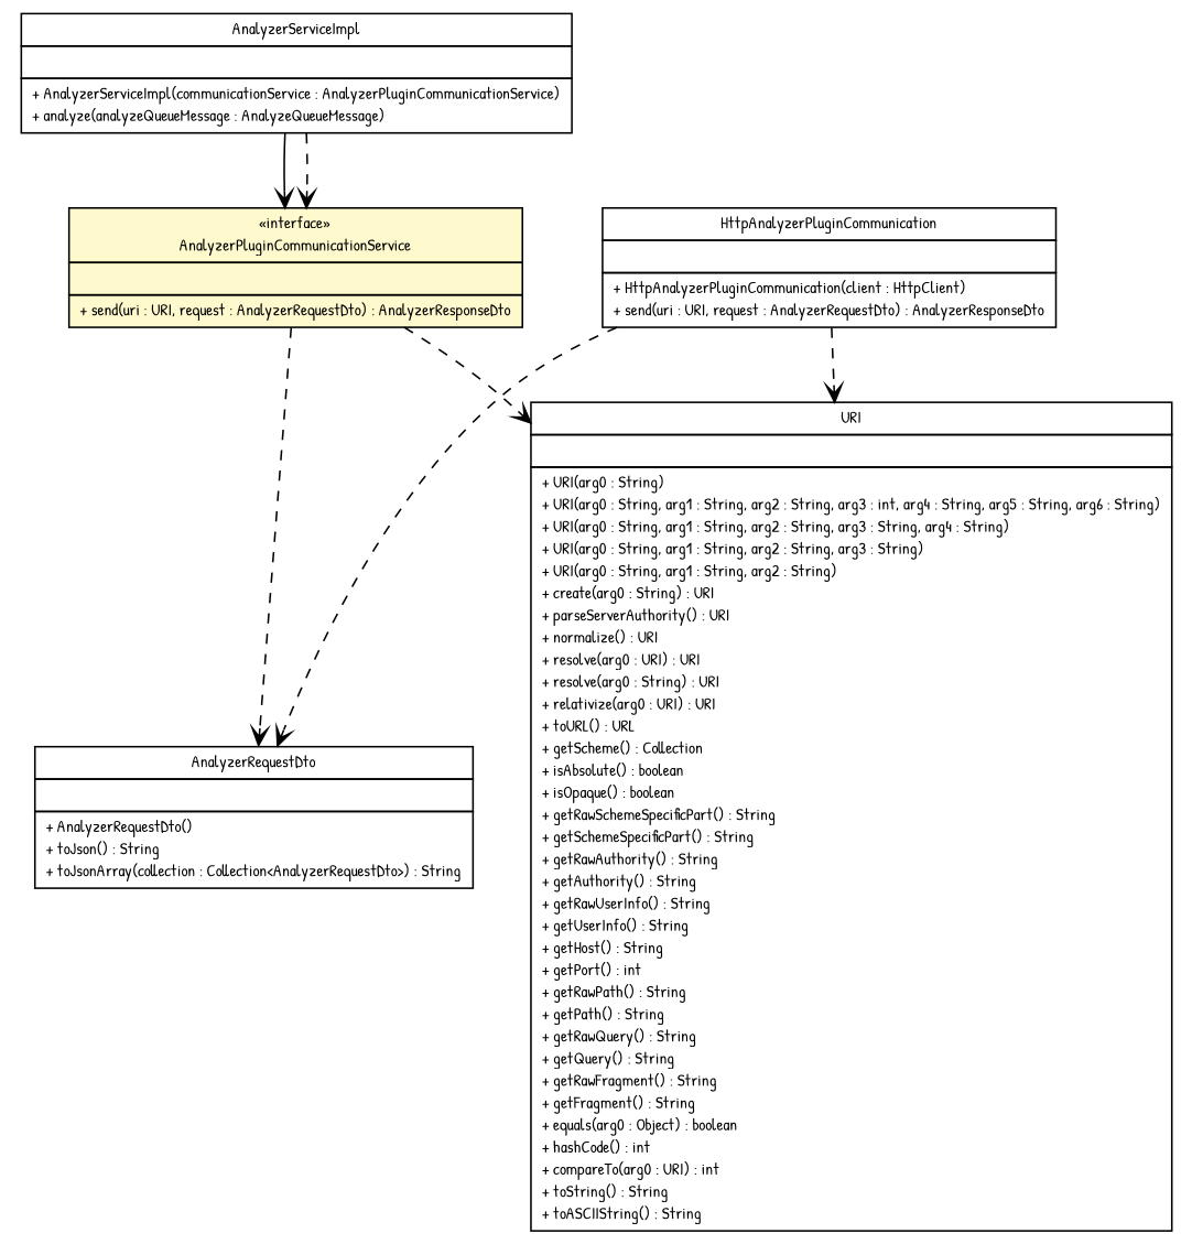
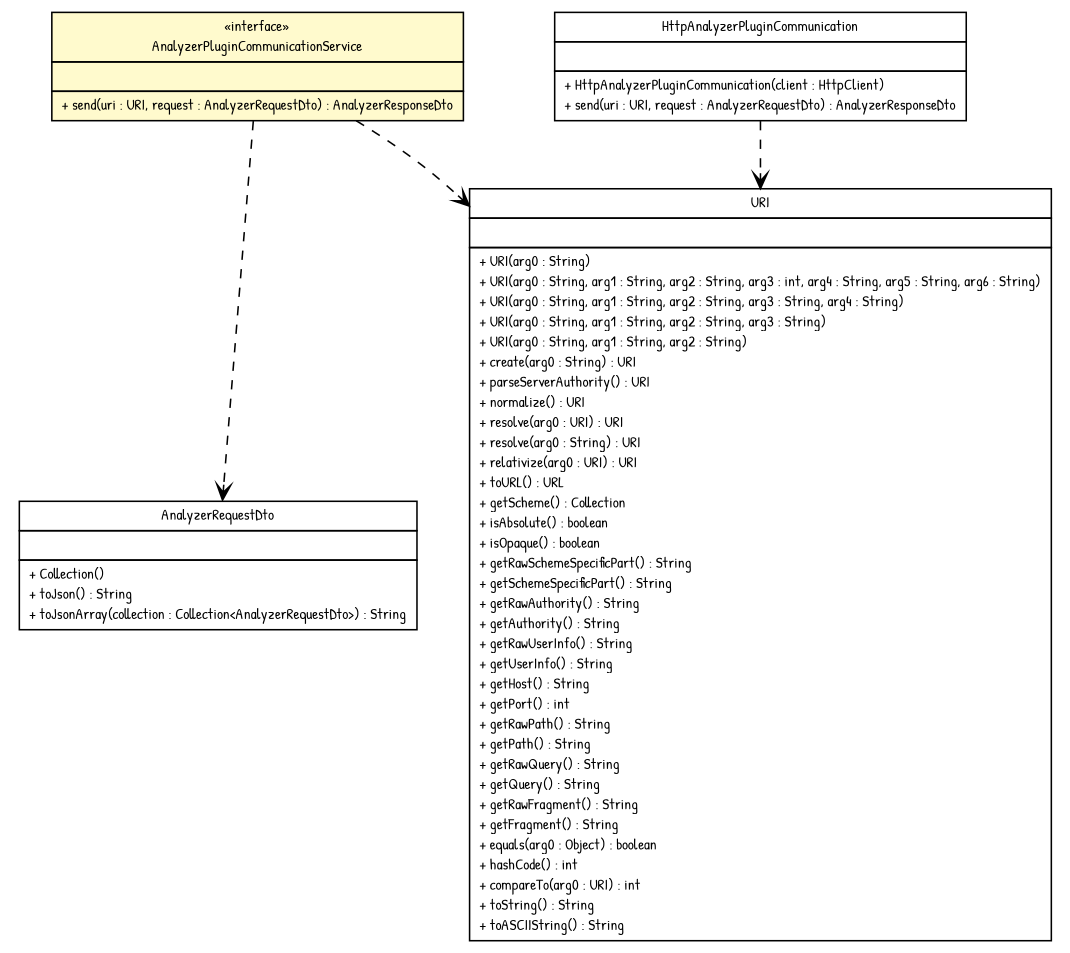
  digraph {
    fontname="Patrick Hand"
    nodesep=0.25
    ranksep=0.5
    node [fontcolor=black fontname="Patrick Hand" fontsize=10.0 shape=plaintext]
    edge [arrowhead=open color=black fontcolor=black fontname="Patrick Hand" fontsize=10.0 headport=p labelfontname=Helvetica labelfontsize=10 style=dashed tailport=p]
-   n1 [label=<<table title="net.sereneproject.collector.dto.AnalyzerRequestDto" border="0" cellborder="1" cellspacing="0" cellpadding="2" port="p" href="../dto/AnalyzerRequestDto.html"> 		<tr><td><table border="0" cellspacing="0" cellpadding="1"> <tr><td align="center" balign="center"> AnalyzerRequestDto </td></tr> 		</table></td></tr> 		<tr><td><table border="0" cellspacing="0" cellpadding="1"> <tr><td align="left" balign="left">  </td></tr> 		</table></td></tr> 		<tr><td><table border="0" cellspacing="0" cellpadding="1"> <tr><td align="left" balign="left"> + AnalyzerRequestDto() </td></tr> <tr><td align="left" balign="left"> + toJson() : String </td></tr> <tr><td align="left" balign="left"> + toJsonArray(collection : Collection&lt;AnalyzerRequestDto&gt;) : String </td></tr> 		</table></td></tr> 		</table>>]
+   n1 [label=<<table title="net.sereneproject.collector.dto.AnalyzerRequestDto" border="0" cellborder="1" cellspacing="0" cellpadding="2" port="p" href="../dto/AnalyzerRequestDto.html"> 		<tr><td><table border="0" cellspacing="0" cellpadding="1"> <tr><td align="center" balign="center"> AnalyzerRequestDto </td></tr> 		</table></td></tr> 		<tr><td><table border="0" cellspacing="0" cellpadding="1"> <tr><td align="left" balign="left">  </td></tr> 		</table></td></tr> 		<tr><td><table border="0" cellspacing="0" cellpadding="1"> <tr><td align="left" balign="left"> + Collection() </td></tr> <tr><td align="left" balign="left"> + toJson() : String </td></tr> <tr><td align="left" balign="left"> + toJsonArray(collection : Collection&lt;AnalyzerRequestDto&gt;) : String </td></tr> 		</table></td></tr> 		</table>>]
    n2 [label=<<table title="net.sereneproject.collector.service.AnalyzerPluginCommunicationService" border="0" cellborder="1" cellspacing="0" cellpadding="2" port="p" bgcolor="lemonChiffon" href="./AnalyzerPluginCommunicationService.html"> 		<tr><td><table border="0" cellspacing="0" cellpadding="1"> <tr><td align="center" balign="center"> &#171;interface&#187; </td></tr> <tr><td align="center" balign="center"> AnalyzerPluginCommunicationService </td></tr> 		</table></td></tr> 		<tr><td><table border="0" cellspacing="0" cellpadding="1"> <tr><td align="left" balign="left">  </td></tr> 		</table></td></tr> 		<tr><td><table border="0" cellspacing="0" cellpadding="1"> <tr><td align="left" balign="left"> + send(uri : URI, request : AnalyzerRequestDto) : AnalyzerResponseDto </td></tr> 		</table></td></tr> 		</table>>]
    n3 [label=<<table title="java.net.URI" border="0" cellborder="1" cellspacing="0" cellpadding="2" port="p" href="http://java.sun.com/j2se/1.4.2/docs/api/java/net/URI.html"> 		<tr><td><table border="0" cellspacing="0" cellpadding="1"> <tr><td align="center" balign="center"> URI </td></tr> 		</table></td></tr> 		<tr><td><table border="0" cellspacing="0" cellpadding="1"> <tr><td align="left" balign="left">  </td></tr> 		</table></td></tr> 		<tr><td><table border="0" cellspacing="0" cellpadding="1"> <tr><td align="left" balign="left"> + URI(arg0 : String) </td></tr> <tr><td align="left" balign="left"> + URI(arg0 : String, arg1 : String, arg2 : String, arg3 : int, arg4 : String, arg5 : String, arg6 : String) </td></tr> <tr><td align="left" balign="left"> + URI(arg0 : String, arg1 : String, arg2 : String, arg3 : String, arg4 : String) </td></tr> <tr><td align="left" balign="left"> + URI(arg0 : String, arg1 : String, arg2 : String, arg3 : String) </td></tr> <tr><td align="left" balign="left"> + URI(arg0 : String, arg1 : String, arg2 : String) </td></tr> <tr><td align="left" balign="left"> + create(arg0 : String) : URI </td></tr> <tr><td align="left" balign="left"> + parseServerAuthority() : URI </td></tr> <tr><td align="left" balign="left"> + normalize() : URI </td></tr> <tr><td align="left" balign="left"> + resolve(arg0 : URI) : URI </td></tr> <tr><td align="left" balign="left"> + resolve(arg0 : String) : URI </td></tr> <tr><td align="left" balign="left"> + relativize(arg0 : URI) : URI </td></tr> <tr><td align="left" balign="left"> + toURL() : URL </td></tr> <tr><td align="left" balign="left"> + getScheme() : Collection </td></tr> <tr><td align="left" balign="left"> + isAbsolute() : boolean </td></tr> <tr><td align="left" balign="left"> + isOpaque() : boolean </td></tr> <tr><td align="left" balign="left"> + getRawSchemeSpecificPart() : String </td></tr> <tr><td align="left" balign="left"> + getSchemeSpecificPart() : String </td></tr> <tr><td align="left" balign="left"> + getRawAuthority() : String </td></tr> <tr><td align="left" balign="left"> + getAuthority() : String </td></tr> <tr><td align="left" balign="left"> + getRawUserInfo() : String </td></tr> <tr><td align="left" balign="left"> + getUserInfo() : String </td></tr> <tr><td align="left" balign="left"> + getHost() : String </td></tr> <tr><td align="left" balign="left"> + getPort() : int </td></tr> <tr><td align="left" balign="left"> + getRawPath() : String </td></tr> <tr><td align="left" balign="left"> + getPath() : String </td></tr> <tr><td align="left" balign="left"> + getRawQuery() : String </td></tr> <tr><td align="left" balign="left"> + getQuery() : String </td></tr> <tr><td align="left" balign="left"> + getRawFragment() : String </td></tr> <tr><td align="left" balign="left"> + getFragment() : String </td></tr> <tr><td align="left" balign="left"> + equals(arg0 : Object) : boolean </td></tr> <tr><td align="left" balign="left"> + hashCode() : int </td></tr> <tr><td align="left" balign="left"> + compareTo(arg0 : URI) : int </td></tr> <tr><td align="left" balign="left"> + toString() : String </td></tr> <tr><td align="left" balign="left"> + toASCIIString() : String </td></tr> 		</table></td></tr> 		</table>>]
    n4 [label=<<table title="net.sereneproject.collector.service.impl.HttpAnalyzerPluginCommunication" border="0" cellborder="1" cellspacing="0" cellpadding="2" port="p" href="./impl/HttpAnalyzerPluginCommunication.html"> 		<tr><td><table border="0" cellspacing="0" cellpadding="1"> <tr><td align="center" balign="center"> HttpAnalyzerPluginCommunication </td></tr> 		</table></td></tr> 		<tr><td><table border="0" cellspacing="0" cellpadding="1"> <tr><td align="left" balign="left">  </td></tr> 		</table></td></tr> 		<tr><td><table border="0" cellspacing="0" cellpadding="1"> <tr><td align="left" balign="left"> + HttpAnalyzerPluginCommunication(client : HttpClient) </td></tr> <tr><td align="left" balign="left"> + send(uri : URI, request : AnalyzerRequestDto) : AnalyzerResponseDto </td></tr> 		</table></td></tr> 		</table>>]
-   n5 [label=<<table title="net.sereneproject.collector.service.impl.AnalyzerServiceImpl" border="0" cellborder="1" cellspacing="0" cellpadding="2" port="p" href="./impl/AnalyzerServiceImpl.html"> 		<tr><td><table border="0" cellspacing="0" cellpadding="1"> <tr><td align="center" balign="center"> AnalyzerServiceImpl </td></tr> 		</table></td></tr> 		<tr><td><table border="0" cellspacing="0" cellpadding="1"> <tr><td align="left" balign="left">  </td></tr> 		</table></td></tr> 		<tr><td><table border="0" cellspacing="0" cellpadding="1"> <tr><td align="left" balign="left"> + AnalyzerServiceImpl(communicationService : AnalyzerPluginCommunicationService) </td></tr> <tr><td align="left" balign="left"> + analyze(analyzeQueueMessage : AnalyzeQueueMessage) </td></tr> 		</table></td></tr> 		</table>>]
    n2 -> n1
    n2 -> n3
-   n4 -> n1
    n4 -> n3
-   n5 -> n2 [style=""]
-   n5 -> n2
  }
